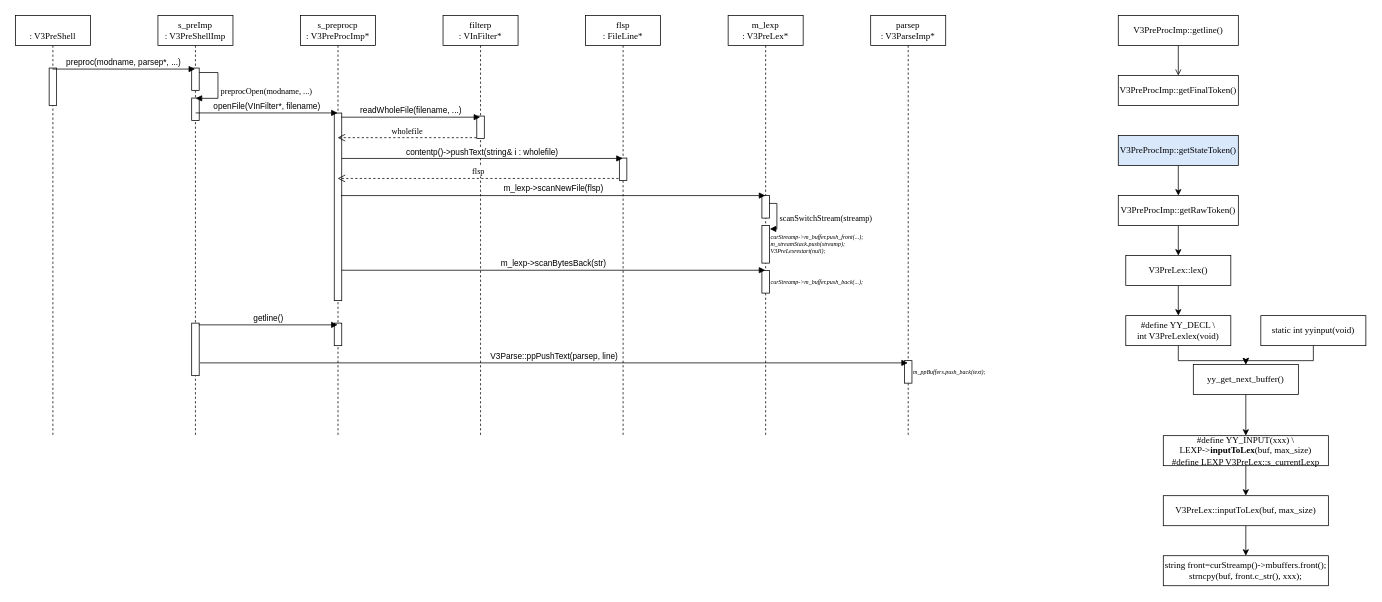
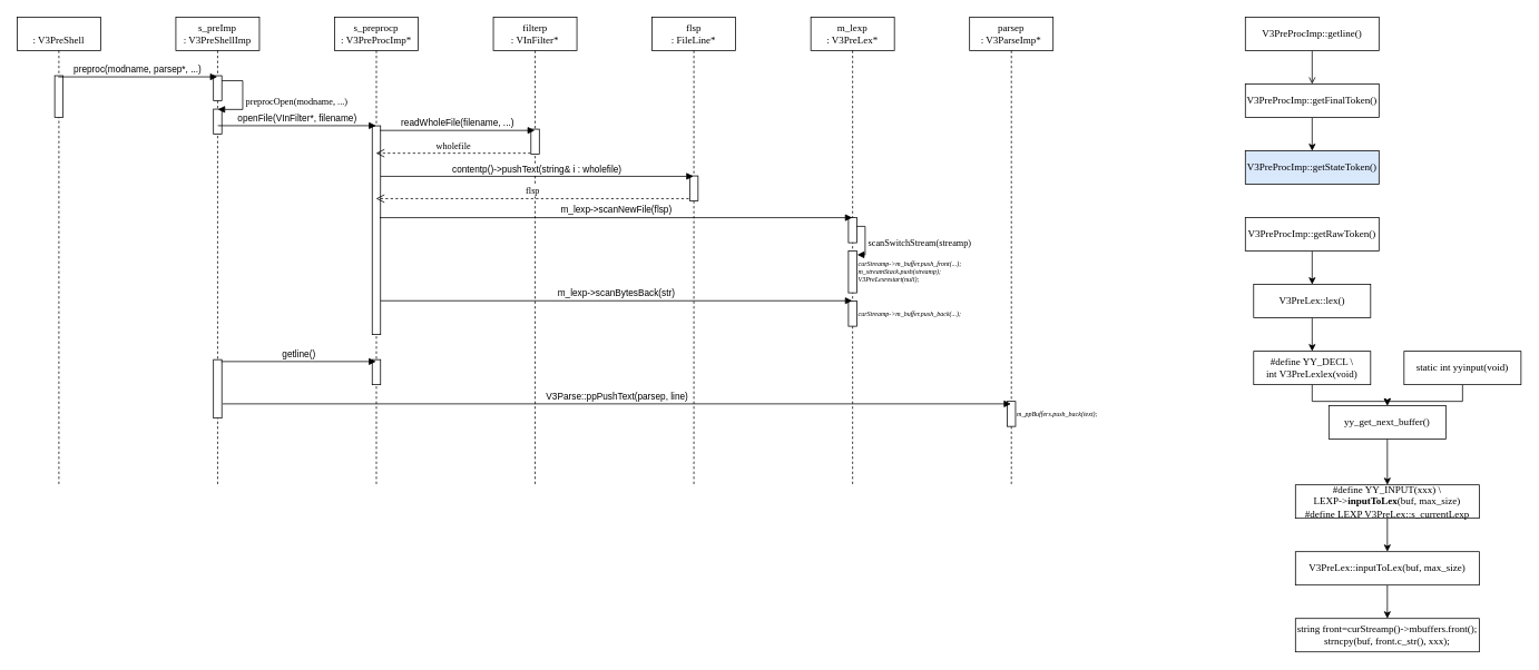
  <mxCell id="0" />
  <mxCell id="1" parent="0" />
  <mxCell id="2" value="&lt;br&gt;: V3PreShell" style="shape=umlLifeline;perimeter=lifelinePerimeter;whiteSpace=wrap;html=1;container=1;collapsible=0;recursiveResize=0;outlineConnect=0;fontFamily=Times New Roman;" vertex="1" parent="1"><mxGeometry x="20" y="20" width="100" height="562" as="geometry" /></mxCell>
  <mxCell id="3" value="" style="html=1;points=[];perimeter=orthogonalPerimeter;" vertex="1" parent="2"><mxGeometry x="45" y="70" width="10" height="50" as="geometry" /></mxCell>
  <mxCell id="4" value="s_preImp&lt;br&gt;: V3PreShellImp" style="shape=umlLifeline;perimeter=lifelinePerimeter;whiteSpace=wrap;html=1;container=1;collapsible=0;recursiveResize=0;outlineConnect=0;fontFamily=Times New Roman;" vertex="1" parent="1"><mxGeometry x="210" y="20" width="100" height="562" as="geometry" /></mxCell>
  <mxCell id="5" value="" style="html=1;points=[];perimeter=orthogonalPerimeter;" vertex="1" parent="4"><mxGeometry x="45" y="70" width="10" height="30" as="geometry" /></mxCell>
  <mxCell id="6" value="" style="html=1;points=[];perimeter=orthogonalPerimeter;" vertex="1" parent="4"><mxGeometry x="45" y="110" width="10" height="30" as="geometry" /></mxCell>
  <mxCell id="7" value="preprocOpen(modname, ...)" style="edgeStyle=orthogonalEdgeStyle;html=1;align=left;spacingLeft=2;endArrow=block;rounded=0;fontFamily=Times New Roman;entryX=0.533;entryY=0.012;entryDx=0;entryDy=0;entryPerimeter=0;" edge="1" target="6" parent="4" source="5"><mxGeometry x="0.127" relative="1" as="geometry"><mxPoint x="55" y="76" as="sourcePoint" /><Array as="points"><mxPoint x="80" y="76" /><mxPoint x="80" y="110" /></Array><mxPoint x="55" y="95" as="targetPoint" /><mxPoint as="offset" /></mxGeometry></mxCell>
  <mxCell id="8" value="" style="html=1;points=[];perimeter=orthogonalPerimeter;" vertex="1" parent="4"><mxGeometry x="45" y="410" width="10" height="70" as="geometry" /></mxCell>
  <mxCell id="9" value="preproc(modname, parsep*, ...)" style="html=1;verticalAlign=bottom;endArrow=block;exitX=0.492;exitY=0.127;exitDx=0;exitDy=0;exitPerimeter=0;" edge="1" parent="1" source="2" target="4"><mxGeometry relative="1" as="geometry"><mxPoint x="90" y="90" as="sourcePoint" /><mxPoint x="243.3" y="90" as="targetPoint" /></mxGeometry></mxCell>
  <mxCell id="10" value="s_preprocp&lt;br&gt;: V3PreProcImp*" style="shape=umlLifeline;perimeter=lifelinePerimeter;whiteSpace=wrap;html=1;container=1;collapsible=0;recursiveResize=0;outlineConnect=0;fontFamily=Times New Roman;" vertex="1" parent="1"><mxGeometry x="400" y="20" width="100" height="562" as="geometry" /></mxCell>
  <mxCell id="11" value="" style="html=1;points=[];perimeter=orthogonalPerimeter;" vertex="1" parent="10"><mxGeometry x="45" y="130" width="10" height="250" as="geometry" /></mxCell>
  <mxCell id="12" value="" style="html=1;points=[];perimeter=orthogonalPerimeter;" vertex="1" parent="10"><mxGeometry x="45" y="410" width="10" height="30" as="geometry" /></mxCell>
  <mxCell id="13" value="getline()" style="html=1;verticalAlign=bottom;endArrow=block;exitX=0.933;exitY=0.033;exitDx=0;exitDy=0;exitPerimeter=0;" edge="1" parent="1" source="8"><mxGeometry relative="1" as="geometry"><mxPoint x="270" y="441.19" as="sourcePoint" /><mxPoint x="449.5" y="432.31" as="targetPoint" /></mxGeometry></mxCell>
  <mxCell id="14" value="parsep&lt;br&gt;: V3ParseImp*" style="shape=umlLifeline;perimeter=lifelinePerimeter;whiteSpace=wrap;html=1;container=1;collapsible=0;recursiveResize=0;outlineConnect=0;fontFamily=Times New Roman;" vertex="1" parent="1"><mxGeometry x="1160" y="20" width="100" height="562" as="geometry" /></mxCell>
  <mxCell id="15" value="" style="html=1;points=[];perimeter=orthogonalPerimeter;" vertex="1" parent="14"><mxGeometry x="45" y="460" width="10" height="30" as="geometry" /></mxCell>
  <mxCell id="16" value="V3Parse::ppPushText(parsep, line)" style="html=1;verticalAlign=bottom;endArrow=block;exitX=1.1;exitY=0.757;exitDx=0;exitDy=0;exitPerimeter=0;" edge="1" parent="1" source="8" target="14"><mxGeometry relative="1" as="geometry"><mxPoint x="274.33" y="442.31" as="sourcePoint" /><mxPoint x="1209.5" y="482.99" as="targetPoint" /></mxGeometry></mxCell>
  <mxCell id="17" value="openFile(VInFilter*, filename)" style="html=1;verticalAlign=bottom;endArrow=block;exitX=0.503;exitY=0.231;exitDx=0;exitDy=0;exitPerimeter=0;" edge="1" parent="1" source="4" target="10"><mxGeometry relative="1" as="geometry"><mxPoint x="265" y="148" as="sourcePoint" /><mxPoint x="450.67" y="140.03" as="targetPoint" /></mxGeometry></mxCell>
  <mxCell id="18" value="filterp&lt;br&gt;: VInFilter*" style="shape=umlLifeline;perimeter=lifelinePerimeter;whiteSpace=wrap;html=1;container=1;collapsible=0;recursiveResize=0;outlineConnect=0;fontFamily=Times New Roman;" vertex="1" parent="1"><mxGeometry x="590" y="20" width="100" height="562" as="geometry" /></mxCell>
  <mxCell id="19" value="" style="html=1;points=[];perimeter=orthogonalPerimeter;" vertex="1" parent="18"><mxGeometry x="45" y="134" width="10" height="30" as="geometry" /></mxCell>
  <mxCell id="20" value="readWholeFile(filename, ...)" style="html=1;verticalAlign=bottom;endArrow=block;exitX=0.92;exitY=0.022;exitDx=0;exitDy=0;exitPerimeter=0;" edge="1" parent="1" source="11" target="18"><mxGeometry relative="1" as="geometry"><mxPoint x="275" y="160.67" as="sourcePoint" /><mxPoint x="455" y="160.99" as="targetPoint" /></mxGeometry></mxCell>
  <mxCell id="21" value="flsp&lt;br&gt;: FileLine*" style="shape=umlLifeline;perimeter=lifelinePerimeter;whiteSpace=wrap;html=1;container=1;collapsible=0;recursiveResize=0;outlineConnect=0;fontFamily=Times New Roman;" vertex="1" parent="1"><mxGeometry x="780" y="20" width="100" height="562" as="geometry" /></mxCell>
  <mxCell id="22" value="" style="html=1;points=[];perimeter=orthogonalPerimeter;" vertex="1" parent="21"><mxGeometry x="45" y="190" width="10" height="30" as="geometry" /></mxCell>
  <mxCell id="23" value="wholefile" style="html=1;verticalAlign=bottom;endArrow=open;dashed=1;endSize=8;fontFamily=Times New Roman;exitX=-0.04;exitY=0.96;exitDx=0;exitDy=0;exitPerimeter=0;" edge="1" parent="1" source="19" target="10"><mxGeometry relative="1" as="geometry"><mxPoint x="640" y="189" as="sourcePoint" /><mxPoint x="520" y="220" as="targetPoint" /></mxGeometry></mxCell>
  <mxCell id="24" value="contentp()-&amp;gt;pushText(string&amp;amp; i : wholefile)" style="html=1;verticalAlign=bottom;endArrow=block;exitX=1;exitY=0.242;exitDx=0;exitDy=0;exitPerimeter=0;" edge="1" parent="1" source="11" target="21"><mxGeometry relative="1" as="geometry"><mxPoint x="465.55" y="163.92" as="sourcePoint" /><mxPoint x="649.5" y="163.92" as="targetPoint" /></mxGeometry></mxCell>
  <mxCell id="25" value="m_lexp&lt;br&gt;: V3PreLex*" style="shape=umlLifeline;perimeter=lifelinePerimeter;whiteSpace=wrap;html=1;container=1;collapsible=0;recursiveResize=0;outlineConnect=0;fontFamily=Times New Roman;" vertex="1" parent="1"><mxGeometry x="970" y="20" width="100" height="562" as="geometry" /></mxCell>
  <mxCell id="26" value="" style="html=1;points=[];perimeter=orthogonalPerimeter;" vertex="1" parent="25"><mxGeometry x="45" y="240" width="10" height="30" as="geometry" /></mxCell>
  <mxCell id="27" value="m_lexp-&amp;gt;scanNewFile(flsp)" style="html=1;verticalAlign=bottom;endArrow=block;exitX=0.895;exitY=0.44;exitDx=0;exitDy=0;exitPerimeter=0;" edge="1" parent="1" source="11" target="25"><mxGeometry relative="1" as="geometry"><mxPoint x="454" y="259" as="sourcePoint" /><mxPoint x="839.5" y="219.33" as="targetPoint" /></mxGeometry></mxCell>
  <mxCell id="28" value="flsp" style="html=1;verticalAlign=bottom;endArrow=open;dashed=1;endSize=8;fontFamily=Times New Roman;exitX=-0.105;exitY=0.905;exitDx=0;exitDy=0;exitPerimeter=0;" edge="1" parent="1" source="22" target="10"><mxGeometry relative="1" as="geometry"><mxPoint x="644.6" y="192.8" as="sourcePoint" /><mxPoint x="460.024" y="192.8" as="targetPoint" /></mxGeometry></mxCell>
  <mxCell id="29" value="scanSwitchStream(streamp)" style="edgeStyle=orthogonalEdgeStyle;html=1;align=left;spacingLeft=2;endArrow=block;rounded=0;fontFamily=Times New Roman;entryX=1.056;entryY=0.089;entryDx=0;entryDy=0;entryPerimeter=0;exitX=0.972;exitY=0.348;exitDx=0;exitDy=0;exitPerimeter=0;" edge="1" parent="1" source="26" target="30"><mxGeometry x="0.127" relative="1" as="geometry"><mxPoint x="1029.67" y="265.6" as="sourcePoint" /><Array as="points" /><mxPoint x="1025" y="299.96" as="targetPoint" /><mxPoint as="offset" /></mxGeometry></mxCell>
  <mxCell id="30" value="" style="html=1;points=[];perimeter=orthogonalPerimeter;" vertex="1" parent="1"><mxGeometry x="1015" y="300" width="10" height="50" as="geometry" /></mxCell>
  <mxCell id="31" value="curStreamp-&gt;m_buffer.push_front(...);&#10;m_streamStack.push(streamp);&#10;V3PreLexrestart(null);" style="text;strokeColor=none;fillColor=none;align=left;verticalAlign=middle;whiteSpace=wrap;rounded=0;fontFamily=Times New Roman;fontSize=8;fontStyle=2" vertex="1" parent="1"><mxGeometry x="1025" y="301.88" width="190" height="46.25" as="geometry" /></mxCell>
  <mxCell id="32" value="" style="html=1;points=[];perimeter=orthogonalPerimeter;" vertex="1" parent="1"><mxGeometry x="1015" y="360" width="10" height="30" as="geometry" /></mxCell>
  <mxCell id="33" value="m_lexp-&amp;gt;scanBytesBack(str)" style="html=1;verticalAlign=bottom;endArrow=block;exitX=0.99;exitY=0.838;exitDx=0;exitDy=0;exitPerimeter=0;" edge="1" parent="1" source="11" target="25"><mxGeometry relative="1" as="geometry"><mxPoint x="463.95" y="270" as="sourcePoint" /><mxPoint x="1029.5" y="270" as="targetPoint" /></mxGeometry></mxCell>
  <mxCell id="34" value="curStreamp-&gt;m_buffer.push_back(...);" style="text;strokeColor=none;fillColor=none;align=left;verticalAlign=middle;whiteSpace=wrap;rounded=0;fontFamily=Times New Roman;fontSize=8;fontStyle=2" vertex="1" parent="1"><mxGeometry x="1025" y="360" width="190" height="30" as="geometry" /></mxCell>
  <mxCell id="35" value="m_ppBuffers.push_back(text);" style="text;strokeColor=none;fillColor=none;align=left;verticalAlign=middle;whiteSpace=wrap;rounded=0;fontFamily=Times New Roman;fontSize=8;fontStyle=2" vertex="1" parent="1"><mxGeometry x="1215" y="480" width="190" height="30" as="geometry" /></mxCell>
  <mxCell id="36" style="edgeStyle=orthogonalEdgeStyle;rounded=0;orthogonalLoop=1;jettySize=auto;html=1;fontFamily=Times New Roman;fontSize=6;" edge="1" parent="1" source="37" target="39"><mxGeometry relative="1" as="geometry" /></mxCell>
  <mxCell id="37" value="#define YY_DECL \&lt;br&gt;int V3PreLexlex(void)" style="rounded=0;whiteSpace=wrap;html=1;fontFamily=Times New Roman;" vertex="1" parent="1"><mxGeometry x="1500" y="420" width="140" height="40" as="geometry" /></mxCell>
  <mxCell id="38" style="edgeStyle=orthogonalEdgeStyle;rounded=0;orthogonalLoop=1;jettySize=auto;html=1;fontFamily=Times New Roman;fontSize=6;" edge="1" parent="1" source="39" target="43"><mxGeometry relative="1" as="geometry" /></mxCell>
  <mxCell id="39" value="yy_get_next_buffer()" style="rounded=0;whiteSpace=wrap;html=1;fontFamily=Times New Roman;" vertex="1" parent="1"><mxGeometry x="1590" y="485" width="140" height="40" as="geometry" /></mxCell>
  <mxCell id="40" style="edgeStyle=orthogonalEdgeStyle;rounded=0;orthogonalLoop=1;jettySize=auto;html=1;fontFamily=Times New Roman;fontSize=6;" edge="1" parent="1" source="41" target="39"><mxGeometry relative="1" as="geometry" /></mxCell>
  <mxCell id="41" value="static int yyinput(void)" style="rounded=0;whiteSpace=wrap;html=1;fontFamily=Times New Roman;" vertex="1" parent="1"><mxGeometry x="1680" y="420" width="140" height="40" as="geometry" /></mxCell>
  <mxCell id="42" style="edgeStyle=orthogonalEdgeStyle;rounded=0;orthogonalLoop=1;jettySize=auto;html=1;fontFamily=Times New Roman;fontSize=6;" edge="1" parent="1" source="43" target="45"><mxGeometry relative="1" as="geometry" /></mxCell>
  <mxCell id="43" value="#define YY_INPUT(xxx) \&lt;br&gt;LEXP-&amp;gt;&lt;b&gt;inputToLex&lt;/b&gt;(buf, max_size)&lt;br&gt;#define LEXP V3PreLex::s_currentLexp" style="rounded=0;whiteSpace=wrap;html=1;fontFamily=Times New Roman;" vertex="1" parent="1"><mxGeometry x="1550" y="580" width="220" height="40" as="geometry" /></mxCell>
  <mxCell id="44" style="edgeStyle=orthogonalEdgeStyle;rounded=0;orthogonalLoop=1;jettySize=auto;html=1;fontFamily=Times New Roman;fontSize=6;" edge="1" parent="1" source="45" target="46"><mxGeometry relative="1" as="geometry" /></mxCell>
  <mxCell id="45" value="V3PreLex::inputToLex(buf, max_size)" style="rounded=0;whiteSpace=wrap;html=1;fontFamily=Times New Roman;" vertex="1" parent="1"><mxGeometry x="1550" y="660" width="220" height="40" as="geometry" /></mxCell>
  <mxCell id="46" value="string front=curStreamp()-&amp;gt;mbuffers.front();&lt;br&gt;strncpy(buf, front.c_str(), xxx);" style="rounded=0;whiteSpace=wrap;html=1;fontFamily=Times New Roman;" vertex="1" parent="1"><mxGeometry x="1550" y="740" width="220" height="40" as="geometry" /></mxCell>
  <mxCell id="47" style="edgeStyle=orthogonalEdgeStyle;rounded=0;orthogonalLoop=1;jettySize=auto;html=1;fontFamily=Times New Roman;fontSize=6;" edge="1" parent="1" source="48" target="37"><mxGeometry relative="1" as="geometry" /></mxCell>
  <mxCell id="48" value="V3PreLex::lex()" style="rounded=0;whiteSpace=wrap;html=1;fontFamily=Times New Roman;" vertex="1" parent="1"><mxGeometry x="1500" y="340" width="140" height="40" as="geometry" /></mxCell>
  <mxCell id="49" style="edgeStyle=orthogonalEdgeStyle;rounded=0;orthogonalLoop=1;jettySize=auto;html=1;fontFamily=Times New Roman;fontSize=6;" edge="1" parent="1" source="50" target="48"><mxGeometry relative="1" as="geometry" /></mxCell>
  <mxCell id="50" value="V3PreProcImp::getRawToken()" style="rounded=0;whiteSpace=wrap;html=1;fontFamily=Times New Roman;" vertex="1" parent="1"><mxGeometry x="1490" y="260" width="160" height="40" as="geometry" /></mxCell>
- <mxCell id="51" style="edgeStyle=orthogonalEdgeStyle;rounded=0;orthogonalLoop=1;jettySize=auto;html=1;fontFamily=Times New Roman;fontSize=6;" edge="1" parent="1" source="52" target="50"><mxGeometry relative="1" as="geometry" /></mxCell>
  <mxCell id="52" value="V3PreProcImp::getStateToken()" style="rounded=0;whiteSpace=wrap;html=1;fontFamily=Times New Roman;fillColor=#dae8fc;" vertex="1" parent="1"><mxGeometry x="1490" y="180" width="160" height="40" as="geometry" /></mxCell>
+ <mxCell id="53" style="edgeStyle=orthogonalEdgeStyle;rounded=0;orthogonalLoop=1;jettySize=auto;html=1;fontFamily=Times New Roman;fontSize=6;" edge="1" parent="1" source="54" target="52"><mxGeometry relative="1" as="geometry" /></mxCell>
  <mxCell id="54" value="V3PreProcImp::getFinalToken()" style="rounded=0;whiteSpace=wrap;html=1;fontFamily=Times New Roman;" vertex="1" parent="1"><mxGeometry x="1490" y="100" width="160" height="40" as="geometry" /></mxCell>
  <mxCell id="55" style="edgeStyle=orthogonalEdgeStyle;rounded=0;orthogonalLoop=1;jettySize=auto;html=1;fontFamily=Times New Roman;fontSize=6;endArrow=open;" edge="1" parent="1" source="56" target="54"><mxGeometry relative="1" as="geometry" /></mxCell>
  <mxCell id="56" value="V3PreProcImp::getline()" style="rounded=0;whiteSpace=wrap;html=1;fontFamily=Times New Roman;" vertex="1" parent="1"><mxGeometry x="1490" y="20" width="160" height="40" as="geometry" /></mxCell>
